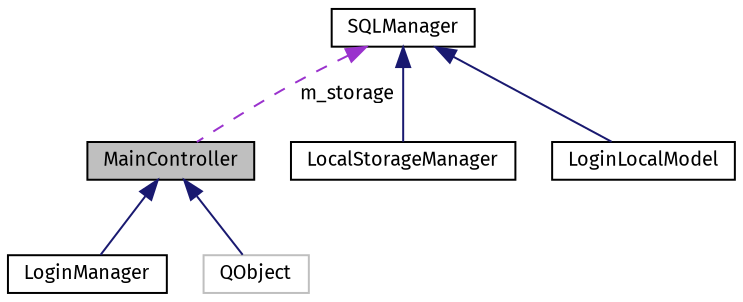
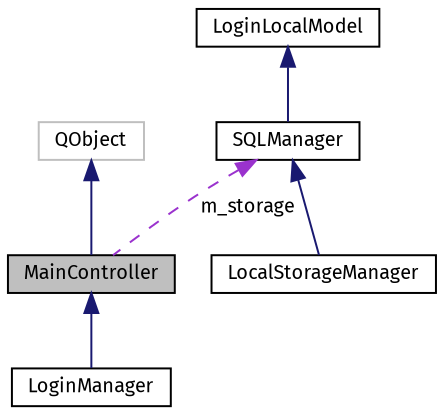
  digraph {
    fontname="Fira Sans"
    node [color=black fillcolor=white fontname="Fira Sans" fontsize=10 shape=record style=filled]
    edge [color=midnightblue dir=back fontname="Fira Sans" fontsize=10 labelfontname=Helvetica labelfontsize=10 style=solid]
    n1 [fillcolor=grey75 fontcolor=black height=0.2 label=MainController width=0.4]
    n2 [height=0.2 label=LoginManager width=0.4]
    n3 [color=grey75 height=0.2 label=QObject width=0.4]
    n4 [height=0.2 label=SQLManager width=0.4]
    n5 [height=0.2 label=LocalStorageManager width=0.4]
    n6 [height=0.2 label=LoginLocalModel width=0.4]
    n1 -> n2
-   n1 -> n3
+   n3 -> n1
    n4 -> n1 [color=darkorchid3 label=" m_storage" style=dashed]
    n4 -> n5
-   n4 -> n6
+   n6 -> n4
  }
